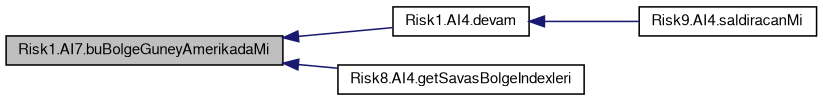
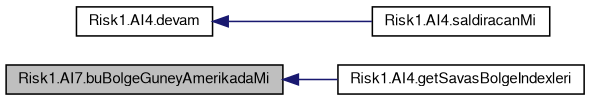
  digraph {
    rankdir=LR
    node [color=black fontname=FreeSans fontsize=10 shape=record]
    edge [color=midnightblue dir=back fontname=FreeSans fontsize=10 labelfontname=FreeSans labelfontsize=10 style=solid]
    n1 [fillcolor=grey75 fontcolor=black height=0.2 label="Risk1.AI7.buBolgeGuneyAmerikadaMi" style=filled width=0.4]
    n2 [height=0.2 label="Risk1.AI4.devam" width=0.4]
-   n3 [height=0.2 label="Risk8.AI4.getSavasBolgeIndexleri" width=0.4]
-   n4 [height=0.2 label="Risk9.AI4.saldiracanMi" width=0.4]
-   n1 -> n2
+   n3 [height=0.2 label="Risk1.AI4.getSavasBolgeIndexleri" width=0.4]
+   n4 [height=0.2 label="Risk1.AI4.saldiracanMi" width=0.4]
    n1 -> n3
    n2 -> n4
  }
